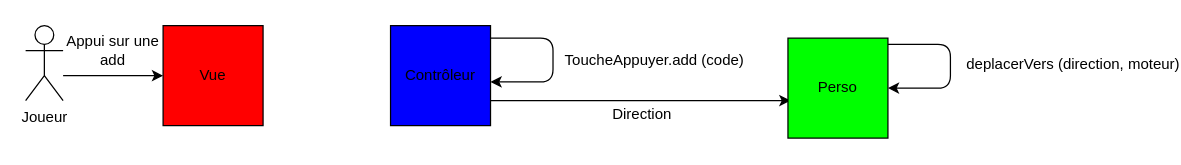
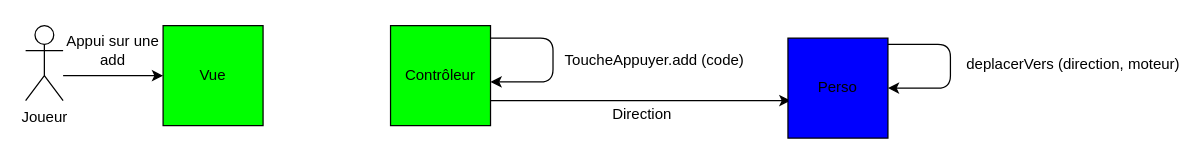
  <mxCell id="0" />
  <mxCell id="1" parent="0" />
  <mxCell id="2" value="&lt;div&gt;Joueur&lt;/div&gt;" style="shape=umlActor;verticalLabelPosition=bottom;labelBackgroundColor=#ffffff;verticalAlign=top;html=1;outlineConnect=0;" vertex="1" parent="1"><mxGeometry x="20" y="20" width="30" height="60" as="geometry" /></mxCell>
  <mxCell id="3" value="" style="endArrow=classic;html=1;" edge="1" parent="1"><mxGeometry width="50" height="50" relative="1" as="geometry"><mxPoint x="50" y="60" as="sourcePoint" /><mxPoint x="130" y="60" as="targetPoint" /></mxGeometry></mxCell>
  <mxCell id="4" value="Appui sur une add" style="text;html=1;strokeColor=none;fillColor=none;align=center;verticalAlign=middle;whiteSpace=wrap;rounded=0;" vertex="1" parent="1"><mxGeometry x="50" y="30" width="80" height="20" as="geometry" /></mxCell>
- <mxCell id="5" value="Vue" style="whiteSpace=wrap;html=1;aspect=fixed;fillColor=#FF0000;" vertex="1" parent="1"><mxGeometry x="130" y="20" width="80" height="80" as="geometry" /></mxCell>
- <mxCell id="6" value="Contrôleur" style="whiteSpace=wrap;html=1;aspect=fixed;fillColor=#0000ff;" vertex="1" parent="1"><mxGeometry x="312" y="20" width="80" height="80" as="geometry" /></mxCell>
+ <mxCell id="5" value="Vue" style="whiteSpace=wrap;html=1;aspect=fixed;fillColor=#00ff00;" vertex="1" parent="1"><mxGeometry x="130" y="20" width="80" height="80" as="geometry" /></mxCell>
+ <mxCell id="6" value="Contrôleur" style="whiteSpace=wrap;html=1;aspect=fixed;fillColor=#00FF00;" vertex="1" parent="1"><mxGeometry x="312" y="20" width="80" height="80" as="geometry" /></mxCell>
  <mxCell id="7" value="" style="edgeStyle=elbowEdgeStyle;elbow=horizontal;endArrow=classic;html=1;" edge="1" parent="1"><mxGeometry width="50" height="50" relative="1" as="geometry"><mxPoint x="392" y="30" as="sourcePoint" /><mxPoint x="392" y="65" as="targetPoint" /><Array as="points"><mxPoint x="442" y="50" /></Array></mxGeometry></mxCell>
  <mxCell id="8" value="ToucheAppuyer.add (code)" style="text;html=1;resizable=0;points=[];align=center;verticalAlign=middle;labelBackgroundColor=#ffffff;" vertex="1" connectable="0" parent="7"><mxGeometry x="-0.319" y="-5" relative="1" as="geometry"><mxPoint x="84" y="12" as="offset" /></mxGeometry></mxCell>
  <mxCell id="9" value="" style="endArrow=classic;html=1;exitX=1;exitY=0.75;exitDx=0;exitDy=0;" edge="1" parent="1" source="6"><mxGeometry width="50" height="50" relative="1" as="geometry"><mxPoint x="402" y="120" as="sourcePoint" /><mxPoint x="632" y="80" as="targetPoint" /></mxGeometry></mxCell>
  <mxCell id="10" value="&lt;div&gt;Direction&lt;/div&gt;" style="text;html=1;resizable=0;points=[];align=center;verticalAlign=middle;labelBackgroundColor=#ffffff;" vertex="1" connectable="0" parent="9"><mxGeometry x="0.458" y="-5" relative="1" as="geometry"><mxPoint x="-55" y="5" as="offset" /></mxGeometry></mxCell>
- <mxCell id="11" value="Perso" style="whiteSpace=wrap;html=1;aspect=fixed;fillColor=#00ff00;" vertex="1" parent="1"><mxGeometry x="630" y="30" width="80" height="80" as="geometry" /></mxCell>
+ <mxCell id="11" value="Perso" style="whiteSpace=wrap;html=1;aspect=fixed;fillColor=#0000FF;" vertex="1" parent="1"><mxGeometry x="630" y="30" width="80" height="80" as="geometry" /></mxCell>
  <mxCell id="12" value="" style="edgeStyle=elbowEdgeStyle;elbow=horizontal;endArrow=classic;html=1;" edge="1" parent="1"><mxGeometry width="50" height="50" relative="1" as="geometry"><mxPoint x="710" y="35" as="sourcePoint" /><mxPoint x="710" y="70" as="targetPoint" /><Array as="points"><mxPoint x="760" y="55" /></Array></mxGeometry></mxCell>
  <mxCell id="13" value="deplacerVers (direction, moteur)" style="text;html=1;resizable=0;points=[];align=center;verticalAlign=middle;labelBackgroundColor=#ffffff;" vertex="1" connectable="0" parent="12"><mxGeometry x="-0.319" y="-5" relative="1" as="geometry"><mxPoint x="101" y="10" as="offset" /></mxGeometry></mxCell>
